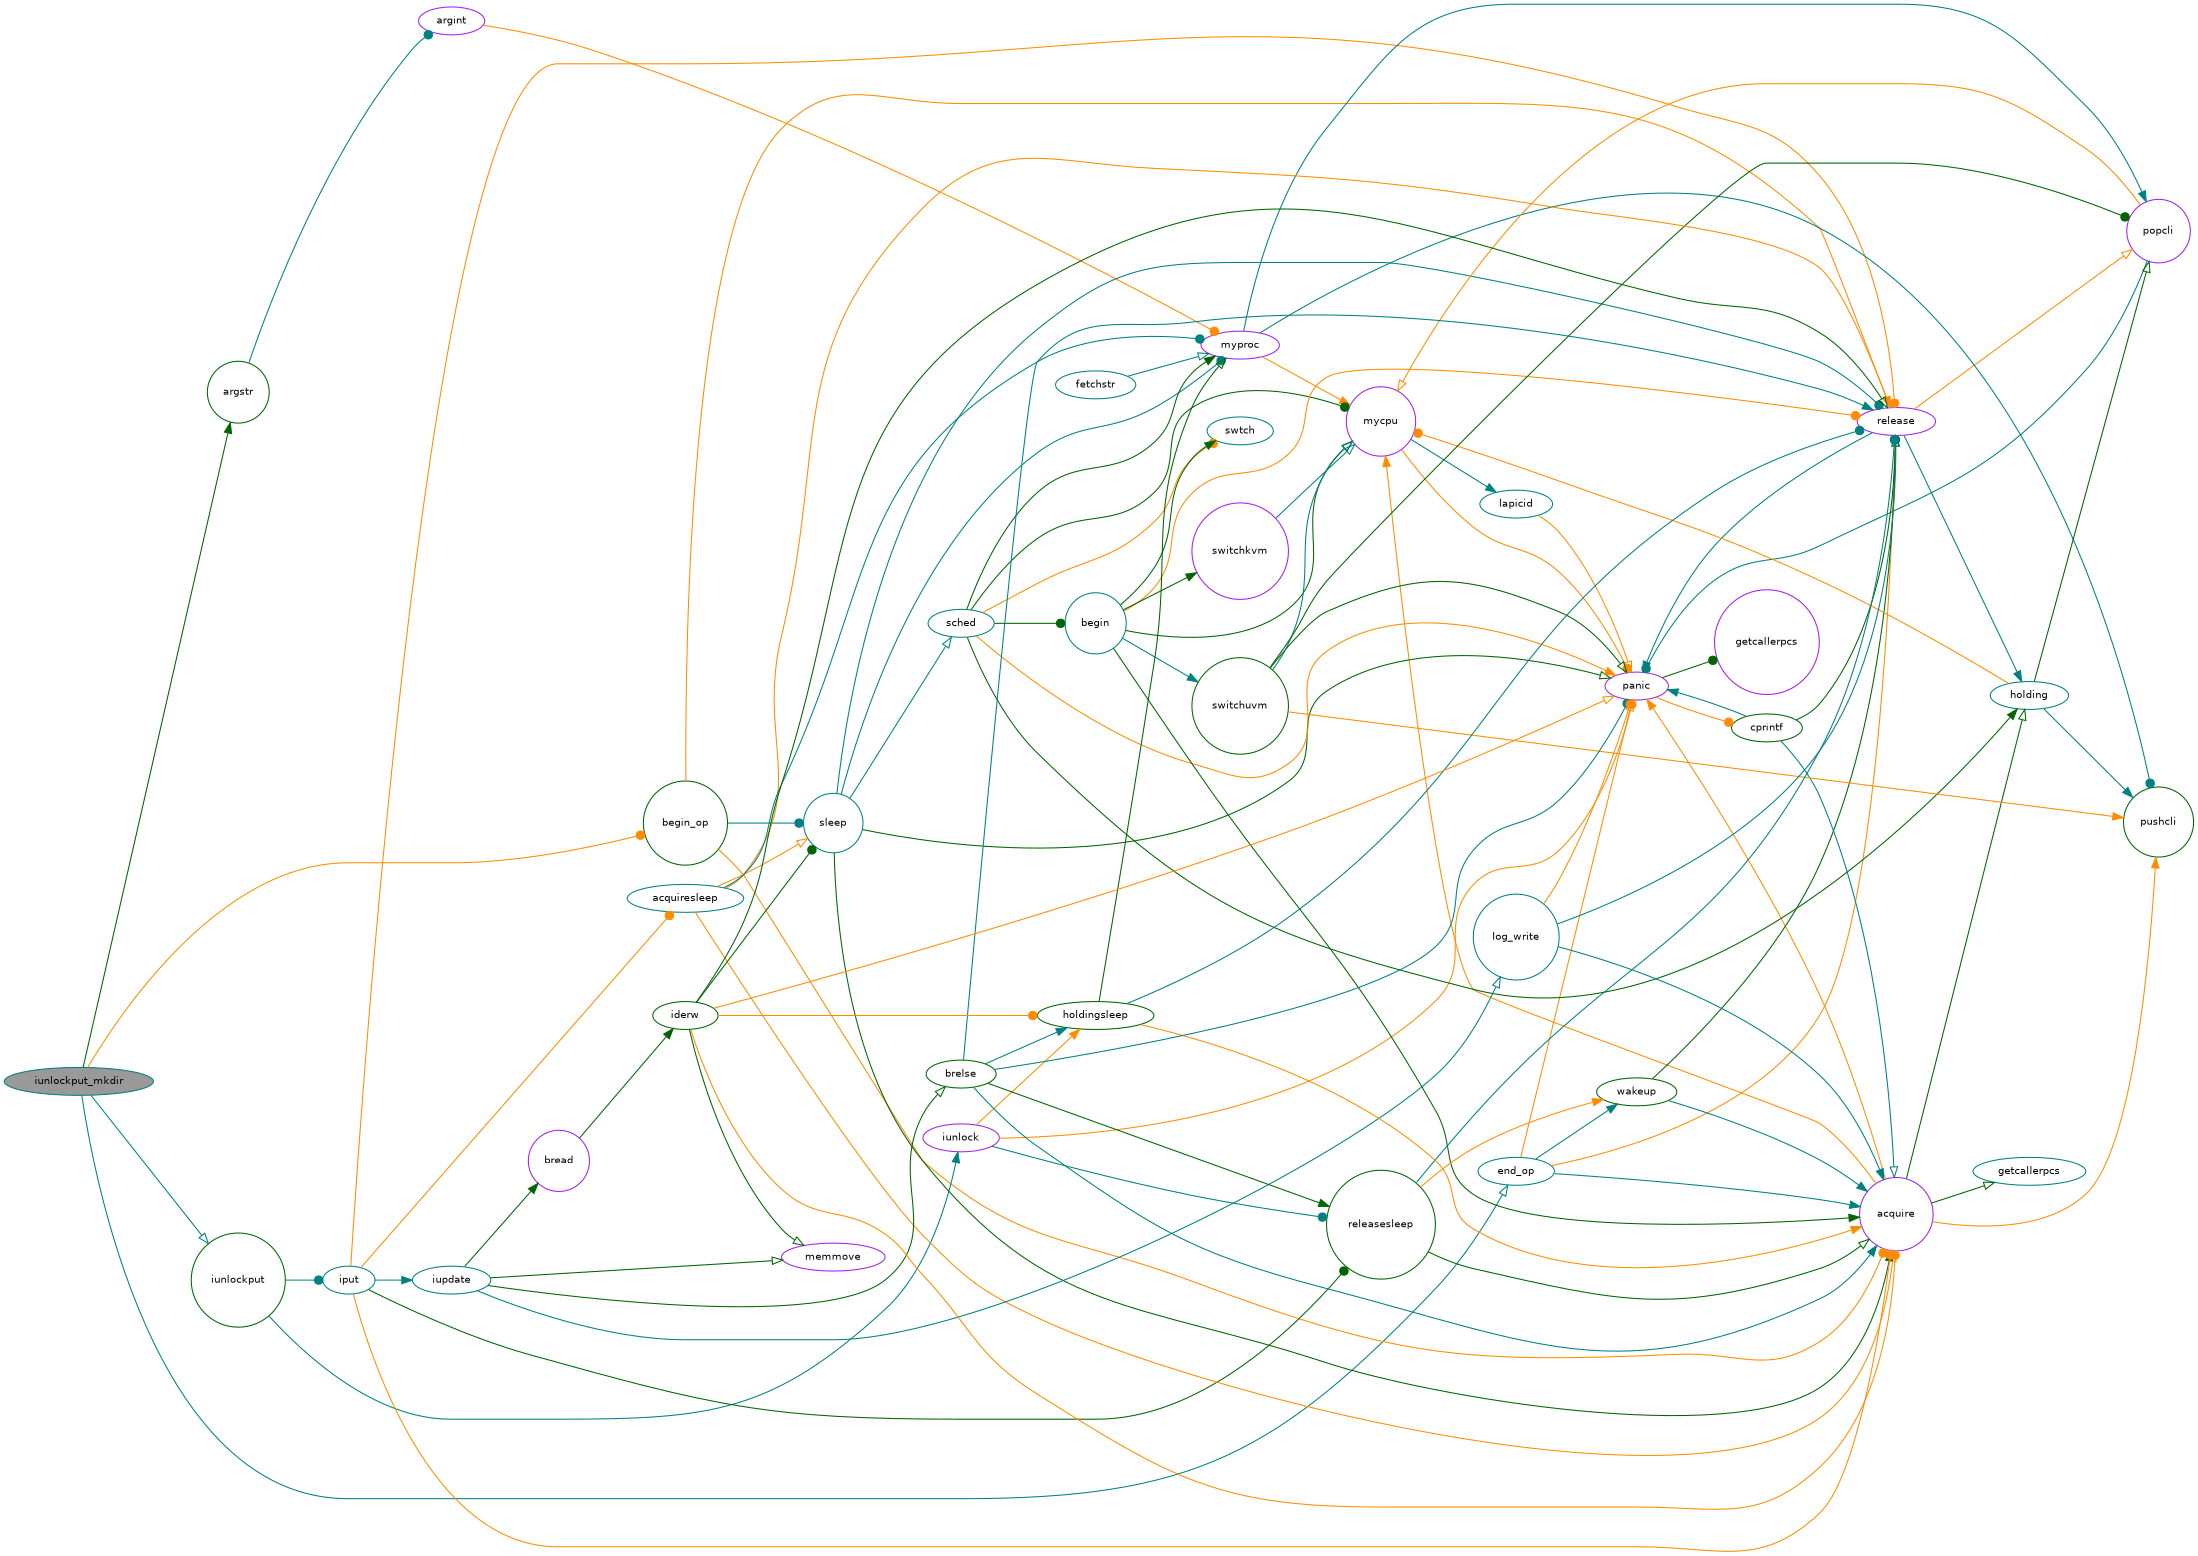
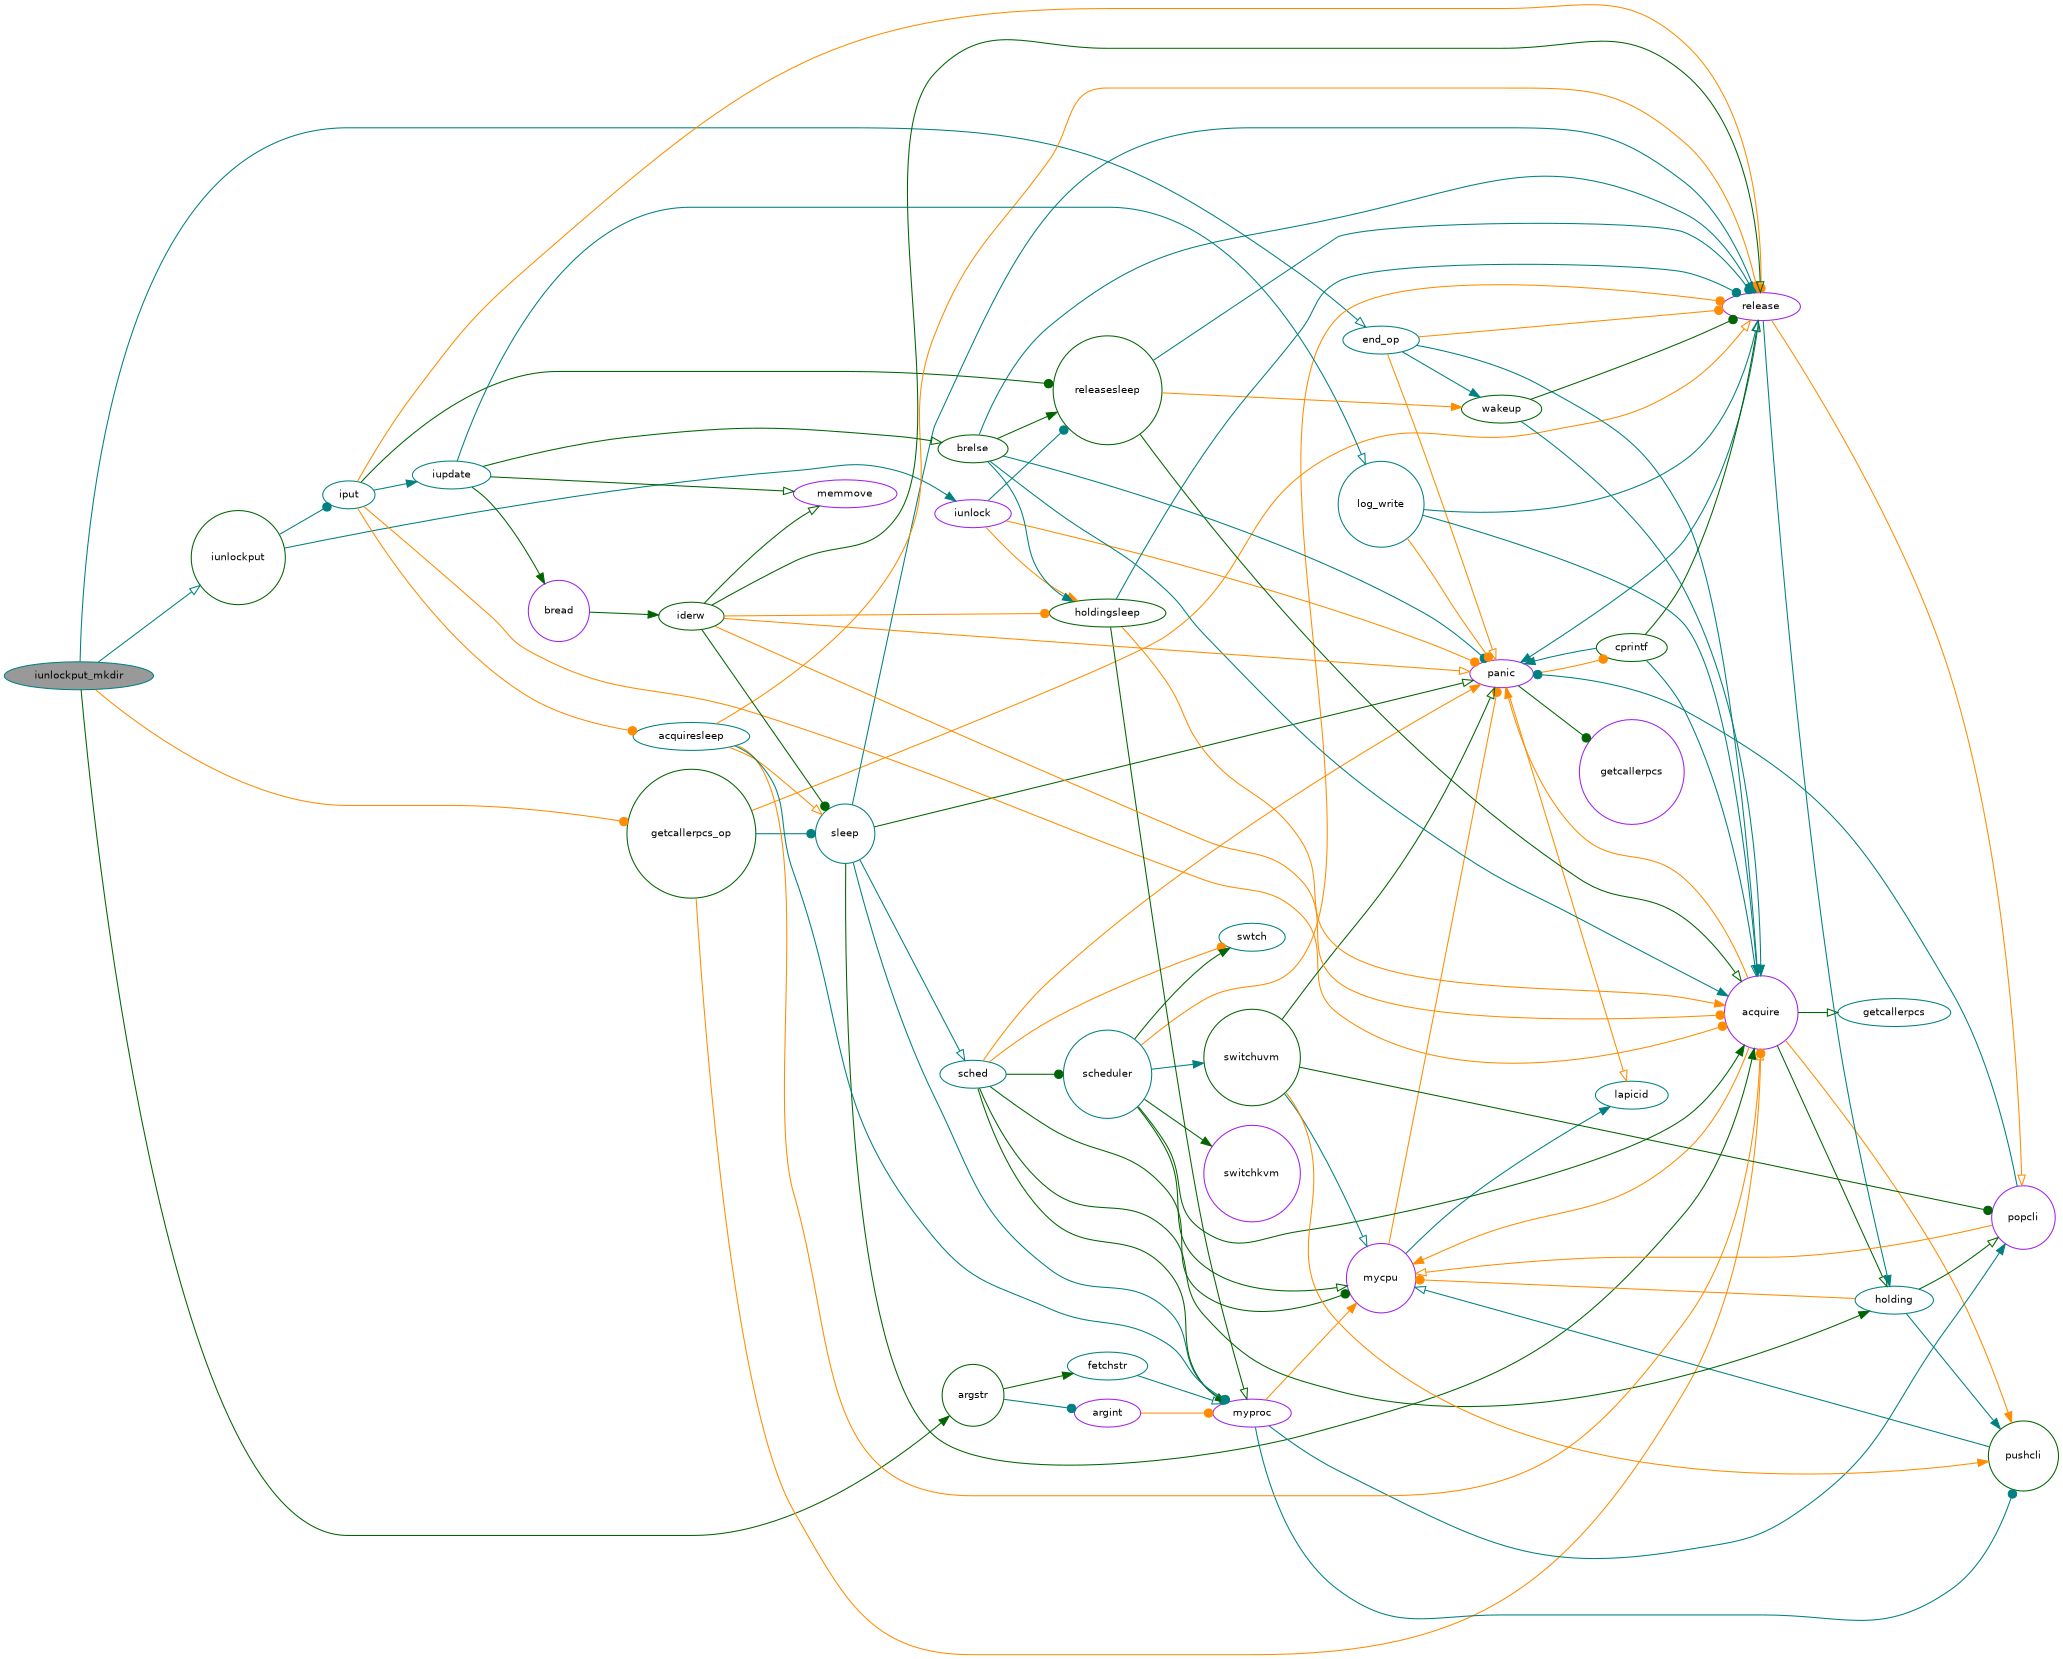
  digraph {
    rankdir=LR
    node [color=teal fillcolor=white fontname=Helvetica fontsize=10 shape=ellipse style=filled]
    edge [arrowhead=normal color=teal fontname=Helvetica fontsize=10 labelfontname=Helvetica labelfontsize=10 style=solid]
    n1 [fillcolor=grey60 fontcolor=black height=0.2 label=iunlockput_mkdir width=0.4]
    n2 [color=darkgreen height=0.2 label=argstr shape=circle width=0.4]
-   n3 [color=darkgreen height=0.2 label=begin_op shape=circle width=0.4]
+   n3 [color=darkgreen height=0.2 label=getcallerpcs_op shape=circle width=0.4]
    n4 [height=0.2 label=end_op width=0.4]
    n5 [color=darkgreen height=0.2 label=iunlockput shape=circle width=0.4]
    n6 [color=purple height=0.2 label=argint width=0.4]
    n7 [height=0.2 label=fetchstr width=0.4]
    n8 [color=purple height=0.2 label=acquire shape=circle width=0.4]
    n9 [color=purple height=0.2 label=release width=0.4]
    n10 [height=0.2 label=sleep shape=circle width=0.4]
    n11 [color=purple height=0.2 label=panic width=0.4]
    n12 [color=darkgreen height=0.2 label=wakeup width=0.4]
    n13 [height=0.2 label=iput width=0.4]
    n14 [color=purple height=0.2 label=iunlock width=0.4]
    n15 [color=purple height=0.2 label=myproc width=0.4]
    n16 [color=purple height=0.2 label=mycpu shape=circle width=0.4]
    n17 [color=purple height=0.2 label=popcli shape=circle width=0.4]
    n18 [color=darkgreen height=0.2 label=pushcli shape=circle width=0.4]
    n19 [height=0.2 label=lapicid width=0.4]
    n20 [color=darkgreen height=0.2 label=cprintf width=0.4]
    n21 [color=purple height=0.2 label=getcallerpcs shape=circle width=0.4]
    n22 [height=0.2 label=getcallerpcs width=0.4]
    n23 [height=0.2 label=holding width=0.4]
    n24 [height=0.2 label=sched width=0.4]
-   n25 [height=0.2 label=begin shape=circle width=0.4]
+   n25 [height=0.2 label=scheduler shape=circle width=0.4]
    n26 [height=0.2 label=swtch width=0.4]
    n27 [color=purple height=0.2 label=switchkvm shape=circle width=0.4]
    n28 [color=darkgreen height=0.2 label=switchuvm shape=circle width=0.4]
    n29 [height=0.2 label=acquiresleep width=0.4]
    n30 [height=0.2 label=iupdate width=0.4]
    n31 [color=darkgreen height=0.2 label=releasesleep shape=circle width=0.4]
    n32 [color=darkgreen height=0.2 label=holdingsleep width=0.4]
    n33 [color=purple height=0.2 label=bread shape=circle width=0.4]
    n34 [color=purple height=0.2 label=memmove width=0.4]
    n35 [color=darkgreen height=0.2 label=brelse width=0.4]
    n36 [height=0.2 label=log_write shape=circle width=0.4]
    n37 [color=darkgreen height=0.2 label=iderw width=0.4]
    n1 -> n2 [color=darkgreen]
    n1 -> n3 [arrowhead=dot color=darkorange]
    n1 -> n4 [arrowhead=onormal]
    n1 -> n5 [arrowhead=onormal]
    n2 -> n6 [arrowhead=dot]
+   n2 -> n7 [color=darkgreen]
    n3 -> n8 [arrowhead=dot color=darkorange]
    n3 -> n9 [arrowhead=onormal color=darkorange]
    n3 -> n10 [arrowhead=dot]
    n4 -> n8
    n4 -> n9 [arrowhead=dot color=darkorange]
    n4 -> n11 [arrowhead=onormal color=darkorange]
    n4 -> n12
    n5 -> n13 [arrowhead=dot]
    n5 -> n14
    n6 -> n15 [arrowhead=dot color=darkorange]
    n7 -> n15 [arrowhead=onormal]
    n8 -> n11 [color=darkorange]
    n8 -> n16 [color=darkorange]
    n8 -> n18 [color=darkorange]
    n8 -> n22 [arrowhead=onormal color=darkgreen]
    n8 -> n23 [arrowhead=onormal color=darkgreen]
    n9 -> n11
    n9 -> n17 [arrowhead=onormal color=darkorange]
    n9 -> n23
    n10 -> n8 [color=darkgreen]
    n10 -> n9 [arrowhead=dot]
    n10 -> n11 [arrowhead=onormal color=darkgreen]
    n10 -> n15 [arrowhead=dot]
    n10 -> n24 [arrowhead=onormal]
-   n19 -> n11 [arrowhead=onormal color=darkorange]
+   n11 -> n19 [arrowhead=onormal color=darkorange]
    n11 -> n20 [arrowhead=dot color=darkorange]
    n11 -> n21 [arrowhead=dot color=darkgreen]
    n12 -> n8
    n12 -> n9 [arrowhead=dot color=darkgreen]
    n13 -> n8 [arrowhead=dot color=darkorange]
    n13 -> n9 [arrowhead=dot color=darkorange]
    n13 -> n29 [arrowhead=dot color=darkorange]
    n13 -> n30
    n13 -> n31 [arrowhead=dot color=darkgreen]
    n14 -> n11 [arrowhead=dot color=darkorange]
    n14 -> n31 [arrowhead=dot]
    n14 -> n32 [color=darkorange]
    n15 -> n16 [color=darkorange]
    n15 -> n17
    n15 -> n18 [arrowhead=dot]
    n16 -> n11 [arrowhead=dot color=darkorange]
    n16 -> n19
    n17 -> n11 [arrowhead=dot]
    n17 -> n16 [arrowhead=onormal color=darkorange]
-   n27 -> n16 [arrowhead=onormal]
+   n18 -> n16 [arrowhead=onormal]
    n20 -> n8 [arrowhead=onormal]
    n20 -> n9 [arrowhead=onormal color=darkgreen]
    n20 -> n11
    n23 -> n16 [arrowhead=dot color=darkorange]
    n23 -> n17 [arrowhead=onormal color=darkgreen]
    n23 -> n18
    n24 -> n11 [color=darkorange]
    n24 -> n15 [color=darkgreen]
    n24 -> n16 [arrowhead=dot color=darkgreen]
    n24 -> n23 [color=darkgreen]
    n24 -> n25 [arrowhead=dot color=darkgreen]
    n24 -> n26 [arrowhead=dot color=darkorange]
    n25 -> n8 [color=darkgreen]
    n25 -> n9 [arrowhead=dot color=darkorange]
    n25 -> n16 [arrowhead=onormal color=darkgreen]
    n25 -> n26 [color=darkgreen]
    n25 -> n27 [color=darkgreen]
    n25 -> n28
    n28 -> n11 [arrowhead=onormal color=darkgreen]
    n28 -> n16 [arrowhead=onormal]
    n28 -> n17 [arrowhead=dot color=darkgreen]
    n28 -> n18 [color=darkorange]
    n29 -> n8 [arrowhead=onormal color=darkorange]
    n29 -> n9 [color=darkorange]
    n29 -> n10 [arrowhead=onormal color=darkorange]
    n29 -> n15 [arrowhead=dot]
    n30 -> n33 [color=darkgreen]
    n30 -> n34 [arrowhead=onormal color=darkgreen]
    n30 -> n35 [arrowhead=onormal color=darkgreen]
    n30 -> n36 [arrowhead=onormal]
    n31 -> n8 [arrowhead=onormal color=darkgreen]
    n31 -> n9 [arrowhead=dot]
    n31 -> n12 [color=darkorange]
    n32 -> n8 [color=darkorange]
    n32 -> n9 [arrowhead=dot]
    n32 -> n15 [arrowhead=onormal color=darkgreen]
    n33 -> n37 [color=darkgreen]
    n35 -> n8
    n35 -> n9
    n35 -> n11 [arrowhead=dot]
    n35 -> n31 [color=darkgreen]
    n35 -> n32
    n36 -> n8
    n36 -> n9 [arrowhead=onormal]
    n36 -> n11 [arrowhead=dot color=darkorange]
    n37 -> n8 [arrowhead=dot color=darkorange]
    n37 -> n9 [arrowhead=onormal color=darkgreen]
    n37 -> n10 [arrowhead=dot color=darkgreen]
    n37 -> n11 [arrowhead=onormal color=darkorange]
    n37 -> n32 [arrowhead=dot color=darkorange]
    n37 -> n34 [arrowhead=onormal color=darkgreen]
  }
